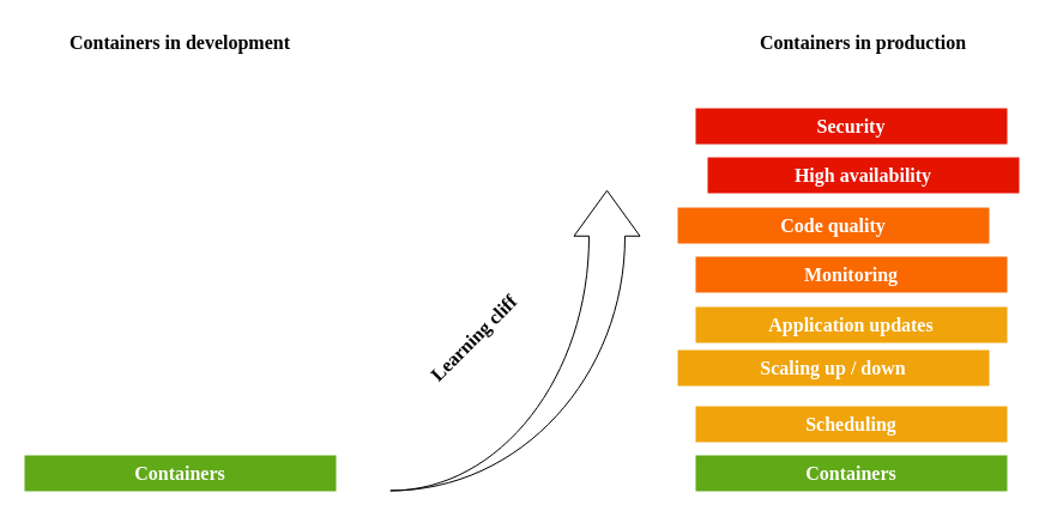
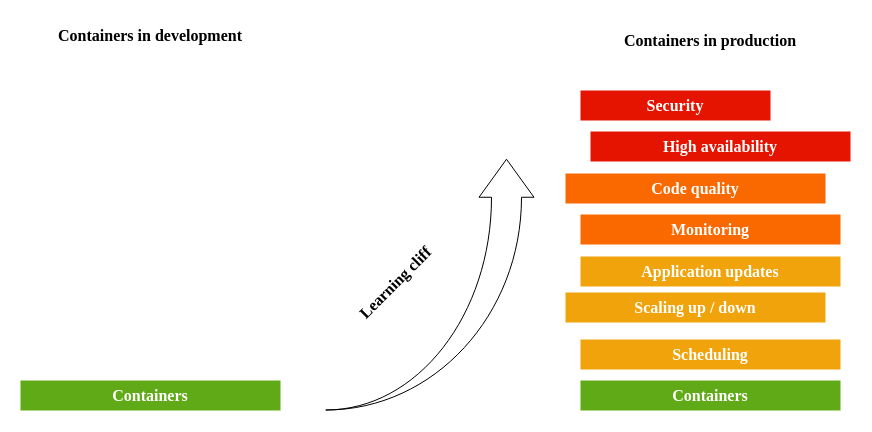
  <mxCell id="0" />
  <mxCell id="1" parent="0" />
  <mxCell id="2" value="Containers in development" style="text;html=1;strokeColor=none;fillColor=none;align=center;verticalAlign=middle;whiteSpace=wrap;rounded=0;fontColor=#000000;fontSize=16;fontFamily=Tahoma;fontStyle=1" vertex="1" parent="1"><mxGeometry x="20" y="20" width="260" height="30" as="geometry" /></mxCell>
- <mxCell id="3" value="Containers in production" style="text;html=1;strokeColor=none;fillColor=none;align=center;verticalAlign=middle;whiteSpace=wrap;rounded=0;fontColor=#000000;fontSize=16;fontFamily=Tahoma;fontStyle=1;" vertex="1" parent="1"><mxGeometry x="590" y="20" width="260" height="30" as="geometry" /></mxCell>
+ <mxCell id="3" value="Containers in production" style="text;html=1;strokeColor=none;fillColor=none;align=center;verticalAlign=middle;whiteSpace=wrap;rounded=0;fontColor=#000000;fontSize=16;fontFamily=Tahoma;fontStyle=1;" vertex="1" parent="1"><mxGeometry x="580" y="25" width="260" height="30" as="geometry" /></mxCell>
  <mxCell id="4" value="Containers" style="text;html=1;strokeColor=none;fillColor=#60a917;align=center;verticalAlign=middle;whiteSpace=wrap;rounded=0;fontColor=#ffffff;fontSize=16;fontFamily=Tahoma;fontStyle=1" vertex="1" parent="1"><mxGeometry x="20" y="380" width="260" height="30" as="geometry" /></mxCell>
  <mxCell id="5" value="Containers" style="text;html=1;strokeColor=none;fillColor=#60a917;align=center;verticalAlign=middle;whiteSpace=wrap;rounded=0;fontColor=#ffffff;fontSize=16;fontFamily=Tahoma;fontStyle=1" vertex="1" parent="1"><mxGeometry x="580" y="380" width="260" height="30" as="geometry" /></mxCell>
- <mxCell id="6" value="Security" style="text;html=1;strokeColor=none;fillColor=#e51400;align=center;verticalAlign=middle;whiteSpace=wrap;rounded=0;fontColor=#ffffff;fontSize=16;fontFamily=Tahoma;fontStyle=1" vertex="1" parent="1"><mxGeometry x="580" y="90" width="260" height="30" as="geometry" /></mxCell>
+ <mxCell id="6" value="Security" style="text;html=1;strokeColor=none;fillColor=#e51400;align=center;verticalAlign=middle;whiteSpace=wrap;rounded=0;fontColor=#ffffff;fontSize=16;fontFamily=Tahoma;fontStyle=1" vertex="1" parent="1"><mxGeometry x="580" y="90" width="190" height="30" as="geometry" /></mxCell>
  <mxCell id="7" value="Code quality" style="text;html=1;strokeColor=none;fillColor=#fa6800;align=center;verticalAlign=middle;whiteSpace=wrap;rounded=0;fontColor=#FFFFFF;fontSize=16;fontFamily=Tahoma;fontStyle=1" vertex="1" parent="1"><mxGeometry x="565" y="173" width="260" height="30" as="geometry" /></mxCell>
  <mxCell id="8" value="Monitoring" style="text;html=1;strokeColor=none;fillColor=#fa6800;align=center;verticalAlign=middle;whiteSpace=wrap;rounded=0;fontColor=#FFFFFF;fontSize=16;fontFamily=Tahoma;fontStyle=1" vertex="1" parent="1"><mxGeometry x="580" y="214" width="260" height="30" as="geometry" /></mxCell>
  <mxCell id="9" value="Application updates" style="text;html=1;strokeColor=none;fillColor=#f0a30a;align=center;verticalAlign=middle;whiteSpace=wrap;rounded=0;fontColor=#FFFFFF;fontSize=16;fontFamily=Tahoma;fontStyle=1" vertex="1" parent="1"><mxGeometry x="580" y="256" width="260" height="30" as="geometry" /></mxCell>
  <mxCell id="10" value="High availability" style="text;html=1;strokeColor=none;fillColor=#e51400;align=center;verticalAlign=middle;whiteSpace=wrap;rounded=0;fontColor=#ffffff;fontSize=16;fontFamily=Tahoma;fontStyle=1" vertex="1" parent="1"><mxGeometry x="590" y="131" width="260" height="30" as="geometry" /></mxCell>
  <mxCell id="11" value="Scaling up / down" style="text;html=1;strokeColor=none;fillColor=#f0a30a;align=center;verticalAlign=middle;whiteSpace=wrap;rounded=0;fontColor=#FFFFFF;fontSize=16;fontFamily=Tahoma;fontStyle=1" vertex="1" parent="1"><mxGeometry x="565" y="292" width="260" height="30" as="geometry" /></mxCell>
  <mxCell id="12" value="Scheduling" style="text;html=1;strokeColor=none;fillColor=#f0a30a;align=center;verticalAlign=middle;whiteSpace=wrap;rounded=0;fontColor=#FFFFFF;fontSize=16;fontFamily=Tahoma;fontStyle=1" vertex="1" parent="1"><mxGeometry x="580" y="339" width="260" height="30" as="geometry" /></mxCell>
  <mxCell id="13" value="" style="html=1;shadow=0;dashed=0;align=center;verticalAlign=middle;shape=mxgraph.arrows2.jumpInArrow;dy=15;dx=38;arrowHead=55;fontFamily=Tahoma;fontSize=16;fontColor=#FFFFFF;fillColor=none;flipV=1;rotation=-90;" vertex="1" parent="1"><mxGeometry x="304" y="180" width="250.75" height="208.25" as="geometry" /></mxCell>
  <mxCell id="14" value="Learning cliff" style="text;html=1;strokeColor=none;fillColor=none;align=center;verticalAlign=middle;whiteSpace=wrap;rounded=0;fontFamily=Tahoma;fontSize=16;fontColor=#000000;rotation=-45;fontStyle=1" vertex="1" parent="1"><mxGeometry x="280" y="262" width="230" height="40" as="geometry" /></mxCell>
